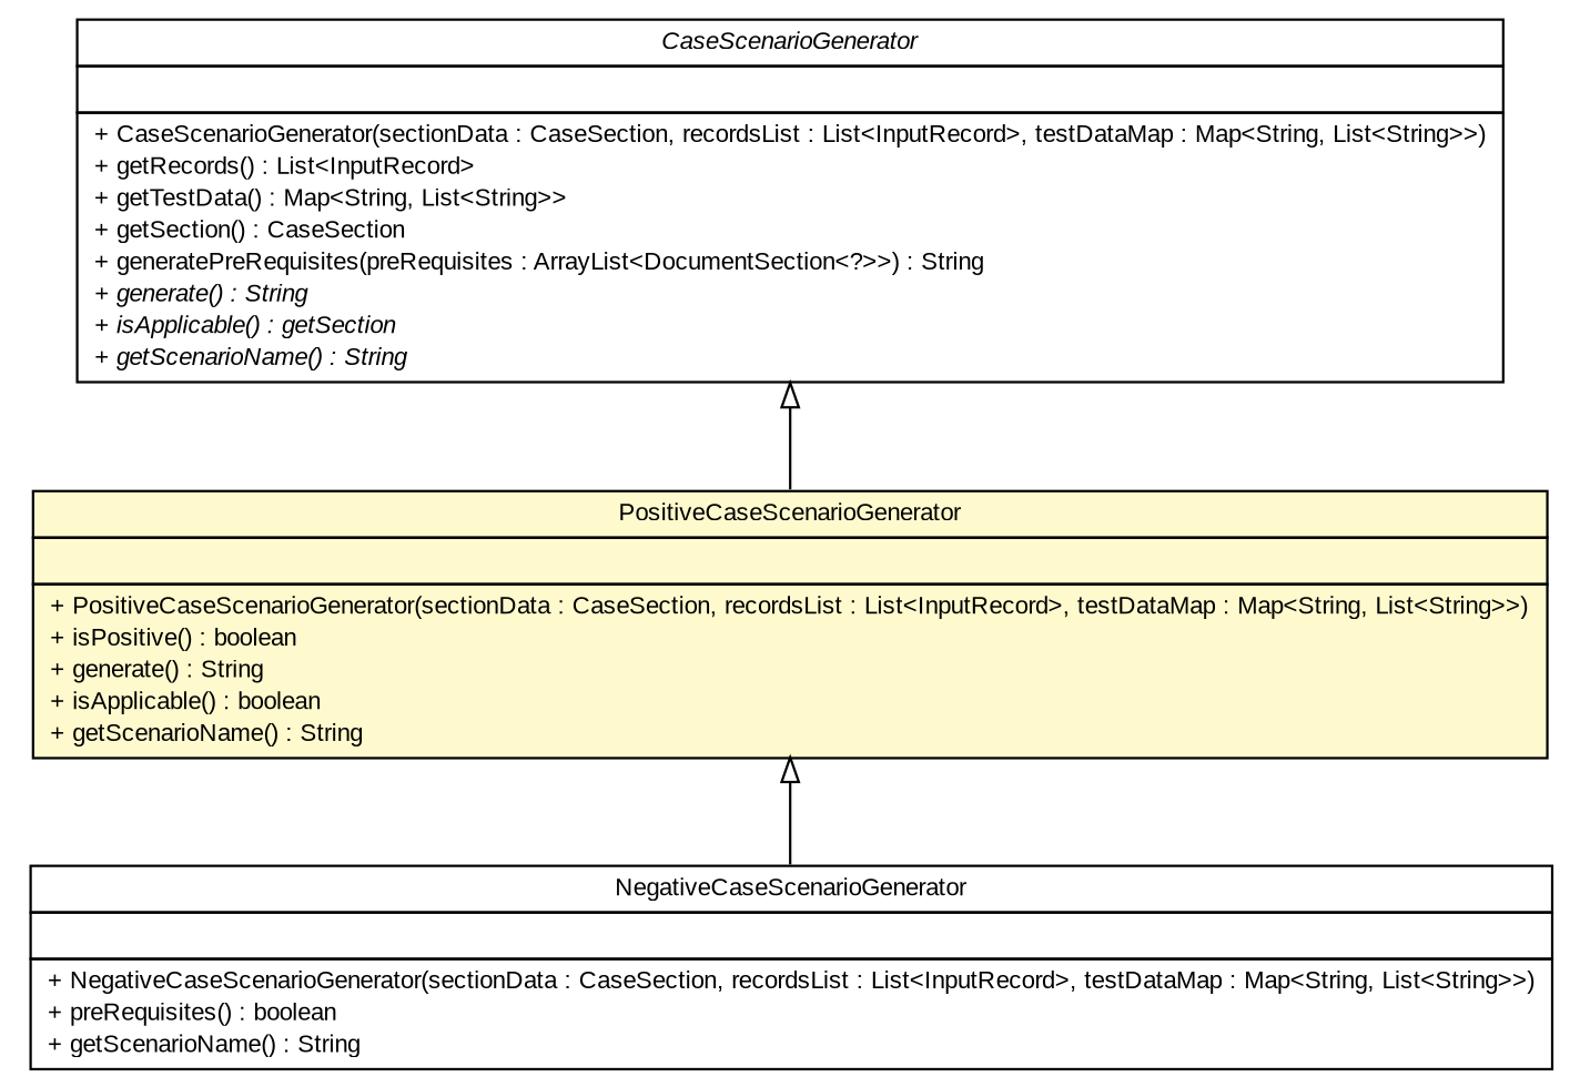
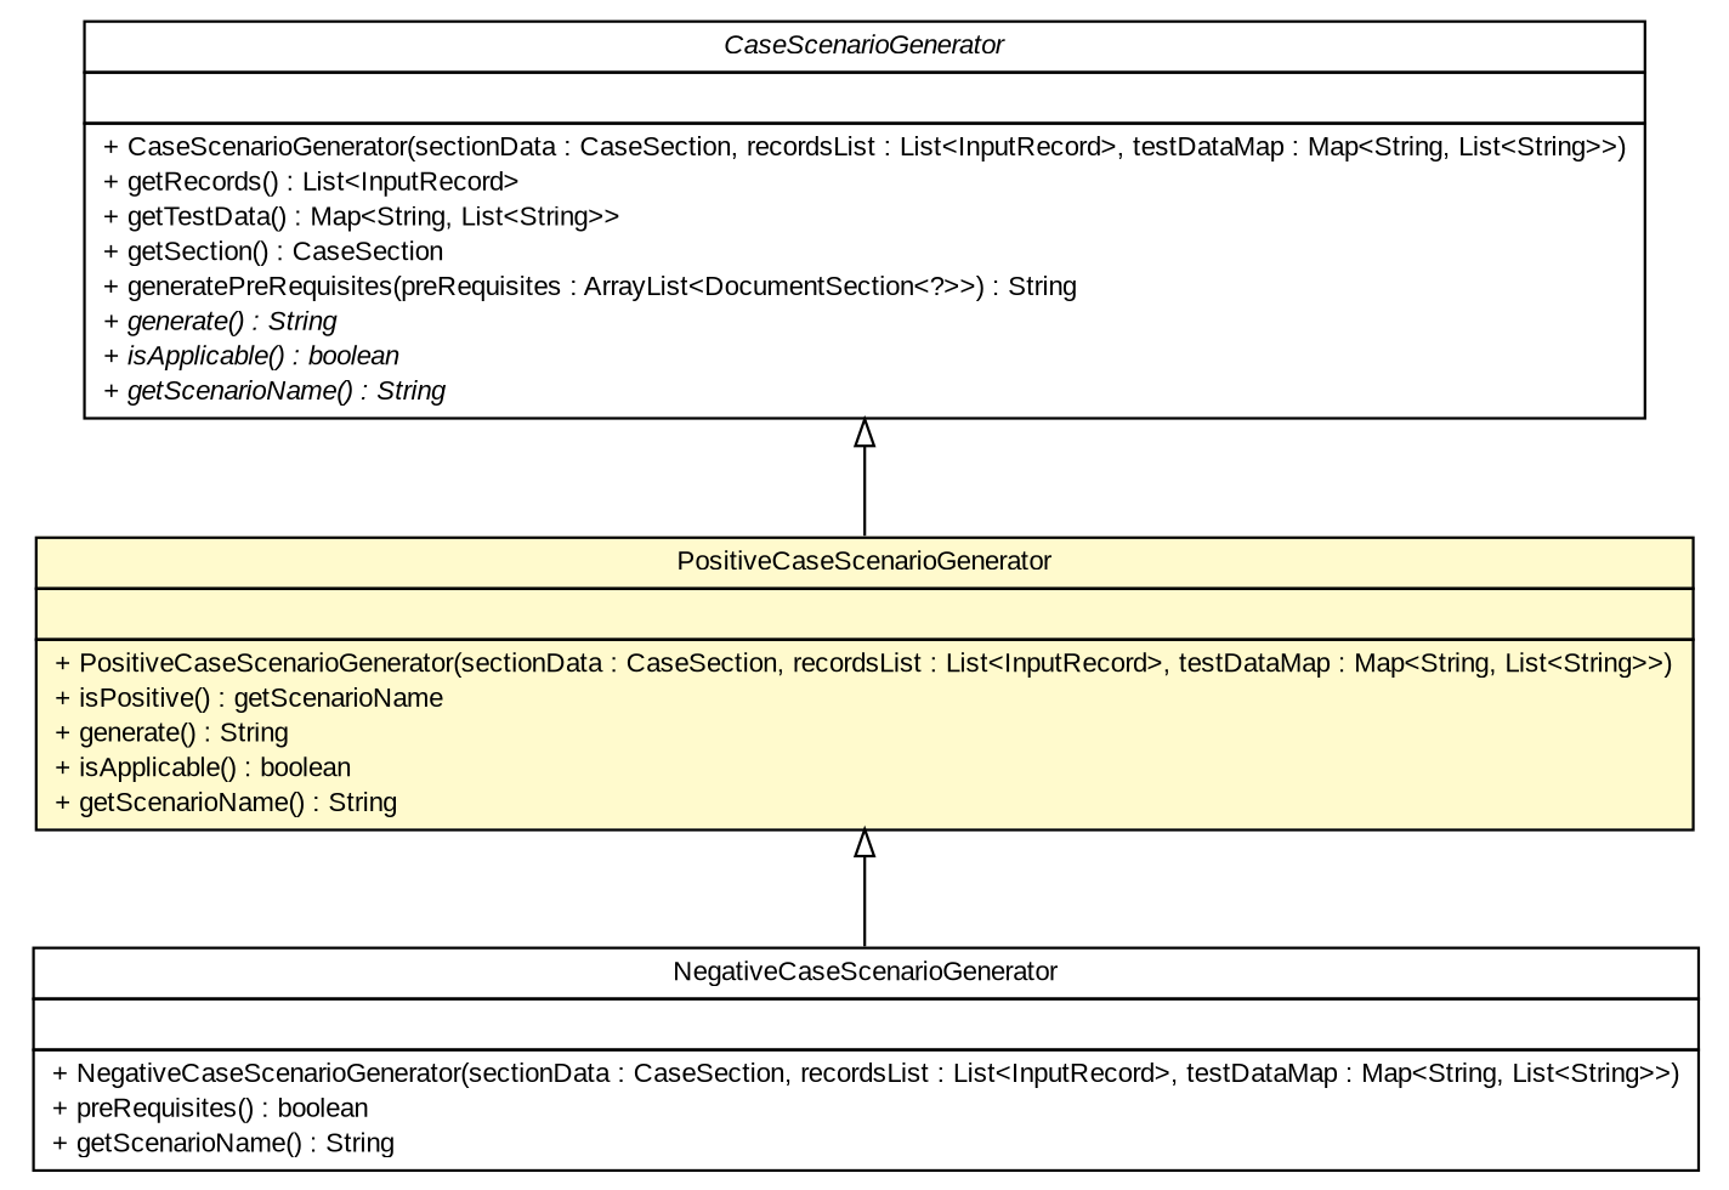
  digraph {
    nodesep=0.25
    ranksep=0.5
    node [fontcolor=black fontname=arial fontsize=10.0 shape=plaintext]
    edge [arrowtail=empty dir=back fontname=arial fontsize=10 headport=p labelfontname=arial labelfontsize=10 tailport=p]
-   n1 [label=<<table title="com.github.mkolisnyk.aerial.datagenerators.cases.PositiveCaseScenarioGenerator" border="0" cellborder="1" cellspacing="0" cellpadding="2" port="p" bgcolor="lemonChiffon" href="./PositiveCaseScenarioGenerator.html"> 		<tr><td><table border="0" cellspacing="0" cellpadding="1"> <tr><td align="center" balign="center"> PositiveCaseScenarioGenerator </td></tr> 		</table></td></tr> 		<tr><td><table border="0" cellspacing="0" cellpadding="1"> <tr><td align="left" balign="left">  </td></tr> 		</table></td></tr> 		<tr><td><table border="0" cellspacing="0" cellpadding="1"> <tr><td align="left" balign="left"> + PositiveCaseScenarioGenerator(sectionData : CaseSection, recordsList : List&lt;InputRecord&gt;, testDataMap : Map&lt;String, List&lt;String&gt;&gt;) </td></tr> <tr><td align="left" balign="left"> + isPositive() : boolean </td></tr> <tr><td align="left" balign="left"> + generate() : String </td></tr> <tr><td align="left" balign="left"> + isApplicable() : boolean </td></tr> <tr><td align="left" balign="left"> + getScenarioName() : String </td></tr> 		</table></td></tr> 		</table>>]
+   n1 [label=<<table title="com.github.mkolisnyk.aerial.datagenerators.cases.PositiveCaseScenarioGenerator" border="0" cellborder="1" cellspacing="0" cellpadding="2" port="p" bgcolor="lemonChiffon" href="./PositiveCaseScenarioGenerator.html"> 		<tr><td><table border="0" cellspacing="0" cellpadding="1"> <tr><td align="center" balign="center"> PositiveCaseScenarioGenerator </td></tr> 		</table></td></tr> 		<tr><td><table border="0" cellspacing="0" cellpadding="1"> <tr><td align="left" balign="left">  </td></tr> 		</table></td></tr> 		<tr><td><table border="0" cellspacing="0" cellpadding="1"> <tr><td align="left" balign="left"> + PositiveCaseScenarioGenerator(sectionData : CaseSection, recordsList : List&lt;InputRecord&gt;, testDataMap : Map&lt;String, List&lt;String&gt;&gt;) </td></tr> <tr><td align="left" balign="left"> + isPositive() : getScenarioName </td></tr> <tr><td align="left" balign="left"> + generate() : String </td></tr> <tr><td align="left" balign="left"> + isApplicable() : boolean </td></tr> <tr><td align="left" balign="left"> + getScenarioName() : String </td></tr> 		</table></td></tr> 		</table>>]
    n2 [label=<<table title="com.github.mkolisnyk.aerial.datagenerators.cases.NegativeCaseScenarioGenerator" border="0" cellborder="1" cellspacing="0" cellpadding="2" port="p" href="./NegativeCaseScenarioGenerator.html"> 		<tr><td><table border="0" cellspacing="0" cellpadding="1"> <tr><td align="center" balign="center"> NegativeCaseScenarioGenerator </td></tr> 		</table></td></tr> 		<tr><td><table border="0" cellspacing="0" cellpadding="1"> <tr><td align="left" balign="left">  </td></tr> 		</table></td></tr> 		<tr><td><table border="0" cellspacing="0" cellpadding="1"> <tr><td align="left" balign="left"> + NegativeCaseScenarioGenerator(sectionData : CaseSection, recordsList : List&lt;InputRecord&gt;, testDataMap : Map&lt;String, List&lt;String&gt;&gt;) </td></tr> <tr><td align="left" balign="left"> + preRequisites() : boolean </td></tr> <tr><td align="left" balign="left"> + getScenarioName() : String </td></tr> 		</table></td></tr> 		</table>>]
-   n3 [label=<<table title="com.github.mkolisnyk.aerial.datagenerators.CaseScenarioGenerator" border="0" cellborder="1" cellspacing="0" cellpadding="2" port="p" href="../CaseScenarioGenerator.html"> 		<tr><td><table border="0" cellspacing="0" cellpadding="1"> <tr><td align="center" balign="center"><font face="arial italic"> CaseScenarioGenerator </font></td></tr> 		</table></td></tr> 		<tr><td><table border="0" cellspacing="0" cellpadding="1"> <tr><td align="left" balign="left">  </td></tr> 		</table></td></tr> 		<tr><td><table border="0" cellspacing="0" cellpadding="1"> <tr><td align="left" balign="left"> + CaseScenarioGenerator(sectionData : CaseSection, recordsList : List&lt;InputRecord&gt;, testDataMap : Map&lt;String, List&lt;String&gt;&gt;) </td></tr> <tr><td align="left" balign="left"> + getRecords() : List&lt;InputRecord&gt; </td></tr> <tr><td align="left" balign="left"> + getTestData() : Map&lt;String, List&lt;String&gt;&gt; </td></tr> <tr><td align="left" balign="left"> + getSection() : CaseSection </td></tr> <tr><td align="left" balign="left"> + generatePreRequisites(preRequisites : ArrayList&lt;DocumentSection&lt;?&gt;&gt;) : String </td></tr> <tr><td align="left" balign="left"><font face="arial italic" point-size="10.0"> + generate() : String </font></td></tr> <tr><td align="left" balign="left"><font face="arial italic" point-size="10.0"> + isApplicable() : getSection </font></td></tr> <tr><td align="left" balign="left"><font face="arial italic" point-size="10.0"> + getScenarioName() : String </font></td></tr> 		</table></td></tr> 		</table>>]
+   n3 [label=<<table title="com.github.mkolisnyk.aerial.datagenerators.CaseScenarioGenerator" border="0" cellborder="1" cellspacing="0" cellpadding="2" port="p" href="../CaseScenarioGenerator.html"> 		<tr><td><table border="0" cellspacing="0" cellpadding="1"> <tr><td align="center" balign="center"><font face="arial italic"> CaseScenarioGenerator </font></td></tr> 		</table></td></tr> 		<tr><td><table border="0" cellspacing="0" cellpadding="1"> <tr><td align="left" balign="left">  </td></tr> 		</table></td></tr> 		<tr><td><table border="0" cellspacing="0" cellpadding="1"> <tr><td align="left" balign="left"> + CaseScenarioGenerator(sectionData : CaseSection, recordsList : List&lt;InputRecord&gt;, testDataMap : Map&lt;String, List&lt;String&gt;&gt;) </td></tr> <tr><td align="left" balign="left"> + getRecords() : List&lt;InputRecord&gt; </td></tr> <tr><td align="left" balign="left"> + getTestData() : Map&lt;String, List&lt;String&gt;&gt; </td></tr> <tr><td align="left" balign="left"> + getSection() : CaseSection </td></tr> <tr><td align="left" balign="left"> + generatePreRequisites(preRequisites : ArrayList&lt;DocumentSection&lt;?&gt;&gt;) : String </td></tr> <tr><td align="left" balign="left"><font face="arial italic" point-size="10.0"> + generate() : String </font></td></tr> <tr><td align="left" balign="left"><font face="arial italic" point-size="10.0"> + isApplicable() : boolean </font></td></tr> <tr><td align="left" balign="left"><font face="arial italic" point-size="10.0"> + getScenarioName() : String </font></td></tr> 		</table></td></tr> 		</table>>]
    n1 -> n2
    n3 -> n1
  }
